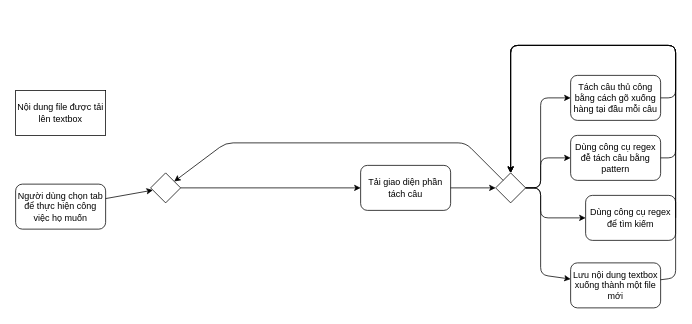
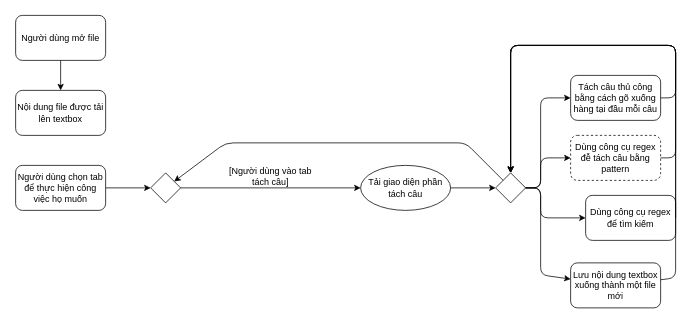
  <mxCell id="0" />
  <mxCell id="1" parent="0" />
- <mxCell id="3" value="Nội dung file được tải lên textbox" style="whiteSpace=wrap;html=1;rounded=0;" vertex="1" parent="1"><mxGeometry x="20" y="120" width="120" height="60" as="geometry" /></mxCell>
+ <mxCell id="2" value="Người dùng mở file" style="rounded=1;whiteSpace=wrap;html=1;" vertex="1" parent="1"><mxGeometry x="20" y="20" width="120" height="60" as="geometry" /></mxCell>
+ <mxCell id="3" value="Nội dung file được tải lên textbox" style="rounded=1;whiteSpace=wrap;html=1;" vertex="1" parent="1"><mxGeometry x="20" y="120" width="120" height="60" as="geometry" /></mxCell>
  <mxCell id="4" value="" style="rhombus;whiteSpace=wrap;html=1;" vertex="1" parent="1"><mxGeometry x="660" y="230" width="40" height="40" as="geometry" /></mxCell>
  <mxCell id="5" value="Tách câu thủ công bằng cách gõ xuống hàng tại đầu mỗi câu" style="rounded=1;whiteSpace=wrap;html=1;" vertex="1" parent="1"><mxGeometry x="760" y="100" width="120" height="60" as="geometry" /></mxCell>
- <mxCell id="6" value="Dùng công cụ regex đễ tách câu bằng pattern" style="rounded=1;whiteSpace=wrap;html=1;" vertex="1" parent="1"><mxGeometry x="760" y="180" width="120" height="60" as="geometry" /></mxCell>
+ <mxCell id="6" value="Dùng công cụ regex đễ tách câu bằng pattern" style="rounded=1;whiteSpace=wrap;html=1;dashed=1;" vertex="1" parent="1"><mxGeometry x="760" y="180" width="120" height="60" as="geometry" /></mxCell>
  <mxCell id="7" value="Dùng công cụ regex để tìm kiếm" style="rounded=1;whiteSpace=wrap;html=1;" vertex="1" parent="1"><mxGeometry x="780" y="260" width="120" height="60" as="geometry" /></mxCell>
  <mxCell id="8" value="Lưu nội dung textbox xuống thành một file mới" style="rounded=1;whiteSpace=wrap;html=1;" vertex="1" parent="1"><mxGeometry x="760" y="350" width="120" height="60" as="geometry" /></mxCell>
+ <mxCell id="9" value="" style="endArrow=classic;html=1;" edge="1" parent="1" source="2" target="3"><mxGeometry width="50" height="50" relative="1" as="geometry"><mxPoint x="390" y="100" as="sourcePoint" /><mxPoint x="440" y="50" as="targetPoint" /></mxGeometry></mxCell>
  <mxCell id="10" value="" style="endArrow=classic;html=1;" edge="1" parent="1" source="4" target="5"><mxGeometry width="50" height="50" relative="1" as="geometry"><mxPoint x="570" y="200" as="sourcePoint" /><mxPoint x="620" y="150" as="targetPoint" /><Array as="points"><mxPoint x="720" y="250" /><mxPoint x="720" y="130" /></Array></mxGeometry></mxCell>
  <mxCell id="11" value="" style="endArrow=classic;html=1;" edge="1" parent="1" source="4" target="6"><mxGeometry width="50" height="50" relative="1" as="geometry"><mxPoint x="570" y="200" as="sourcePoint" /><mxPoint x="620" y="150" as="targetPoint" /><Array as="points"><mxPoint x="720" y="250" /><mxPoint x="720" y="210" /></Array></mxGeometry></mxCell>
  <mxCell id="12" value="" style="endArrow=classic;html=1;" edge="1" parent="1" source="4" target="7"><mxGeometry width="50" height="50" relative="1" as="geometry"><mxPoint x="570" y="200" as="sourcePoint" /><mxPoint x="620" y="150" as="targetPoint" /><Array as="points"><mxPoint x="720" y="250" /><mxPoint x="720" y="290" /></Array></mxGeometry></mxCell>
  <mxCell id="13" value="" style="endArrow=classic;html=1;" edge="1" parent="1" source="4" target="8"><mxGeometry width="50" height="50" relative="1" as="geometry"><mxPoint x="570" y="200" as="sourcePoint" /><mxPoint x="620" y="150" as="targetPoint" /><Array as="points"><mxPoint x="720" y="250" /><mxPoint x="720" y="366" /></Array></mxGeometry></mxCell>
  <mxCell id="14" value="" style="endArrow=classic;html=1;" edge="1" parent="1" source="5" target="4"><mxGeometry width="50" height="50" relative="1" as="geometry"><mxPoint x="570" y="200" as="sourcePoint" /><mxPoint x="620" y="150" as="targetPoint" /><Array as="points"><mxPoint x="900" y="130" /><mxPoint x="900" y="60" /><mxPoint x="680" y="60" /></Array></mxGeometry></mxCell>
  <mxCell id="15" value="" style="endArrow=classic;html=1;" edge="1" parent="1" source="6" target="4"><mxGeometry width="50" height="50" relative="1" as="geometry"><mxPoint x="570" y="200" as="sourcePoint" /><mxPoint x="620" y="150" as="targetPoint" /><Array as="points"><mxPoint x="900" y="210" /><mxPoint x="900" y="60" /><mxPoint x="680" y="60" /></Array></mxGeometry></mxCell>
  <mxCell id="16" value="" style="endArrow=classic;html=1;" edge="1" parent="1" source="7" target="4"><mxGeometry width="50" height="50" relative="1" as="geometry"><mxPoint x="570" y="200" as="sourcePoint" /><mxPoint x="620" y="150" as="targetPoint" /><Array as="points"><mxPoint x="900" y="290" /><mxPoint x="900" y="60" /><mxPoint x="680" y="60" /></Array></mxGeometry></mxCell>
- <mxCell id="17" value="Người dùng chọn tab để thực hiện công việc họ muốn" style="rounded=1;whiteSpace=wrap;html=1;" vertex="1" parent="1"><mxGeometry x="20" y="245" width="120" height="60" as="geometry" /></mxCell>
+ <mxCell id="17" value="Người dùng chọn tab để thực hiện công việc họ muốn" style="rounded=1;whiteSpace=wrap;html=1;" vertex="1" parent="1"><mxGeometry x="20" y="220" width="120" height="60" as="geometry" /></mxCell>
  <mxCell id="18" value="" style="rhombus;whiteSpace=wrap;html=1;" vertex="1" parent="1"><mxGeometry x="200" y="230" width="40" height="40" as="geometry" /></mxCell>
  <mxCell id="19" value="" style="endArrow=classic;html=1;" edge="1" parent="1" source="8" target="4"><mxGeometry width="50" height="50" relative="1" as="geometry"><mxPoint x="530" y="390" as="sourcePoint" /><mxPoint x="630" y="360" as="targetPoint" /><Array as="points"><mxPoint x="900" y="370" /><mxPoint x="900" y="60" /><mxPoint x="680" y="60" /></Array></mxGeometry></mxCell>
  <mxCell id="20" value="" style="endArrow=classic;html=1;" edge="1" parent="1" source="17" target="18"><mxGeometry width="50" height="50" relative="1" as="geometry"><mxPoint x="360" y="260" as="sourcePoint" /><mxPoint x="410" y="210" as="targetPoint" /></mxGeometry></mxCell>
- <mxCell id="22" value="Tải giao diện phần tách câu" style="rounded=1;whiteSpace=wrap;html=1;" vertex="1" parent="1"><mxGeometry x="480" y="220" width="120" height="60" as="geometry" /></mxCell>
+ <mxCell id="21" value="[Người dùng vào tab tách câu]" style="text;html=1;strokeColor=none;fillColor=none;align=center;verticalAlign=middle;whiteSpace=wrap;rounded=0;" vertex="1" parent="1"><mxGeometry x="300" y="220" width="120" height="30" as="geometry" /></mxCell>
+ <mxCell id="22" value="Tải giao diện phần tách câu" style="ellipse;whiteSpace=wrap;html=1;" vertex="1" parent="1"><mxGeometry x="480" y="220" width="120" height="60" as="geometry" /></mxCell>
  <mxCell id="23" value="" style="endArrow=classic;html=1;" edge="1" parent="1" source="18" target="22"><mxGeometry width="50" height="50" relative="1" as="geometry"><mxPoint x="430" y="290" as="sourcePoint" /><mxPoint x="480" y="240" as="targetPoint" /></mxGeometry></mxCell>
  <mxCell id="24" value="" style="endArrow=classic;html=1;" edge="1" parent="1" source="22" target="4"><mxGeometry width="50" height="50" relative="1" as="geometry"><mxPoint x="540" y="290" as="sourcePoint" /><mxPoint x="590" y="240" as="targetPoint" /></mxGeometry></mxCell>
  <mxCell id="25" value="" style="endArrow=classic;html=1;" edge="1" parent="1" source="4" target="18"><mxGeometry width="50" height="50" relative="1" as="geometry"><mxPoint x="390" y="290" as="sourcePoint" /><mxPoint x="440" y="240" as="targetPoint" /><Array as="points"><mxPoint x="620" y="190" /><mxPoint x="300" y="190" /></Array></mxGeometry></mxCell>
